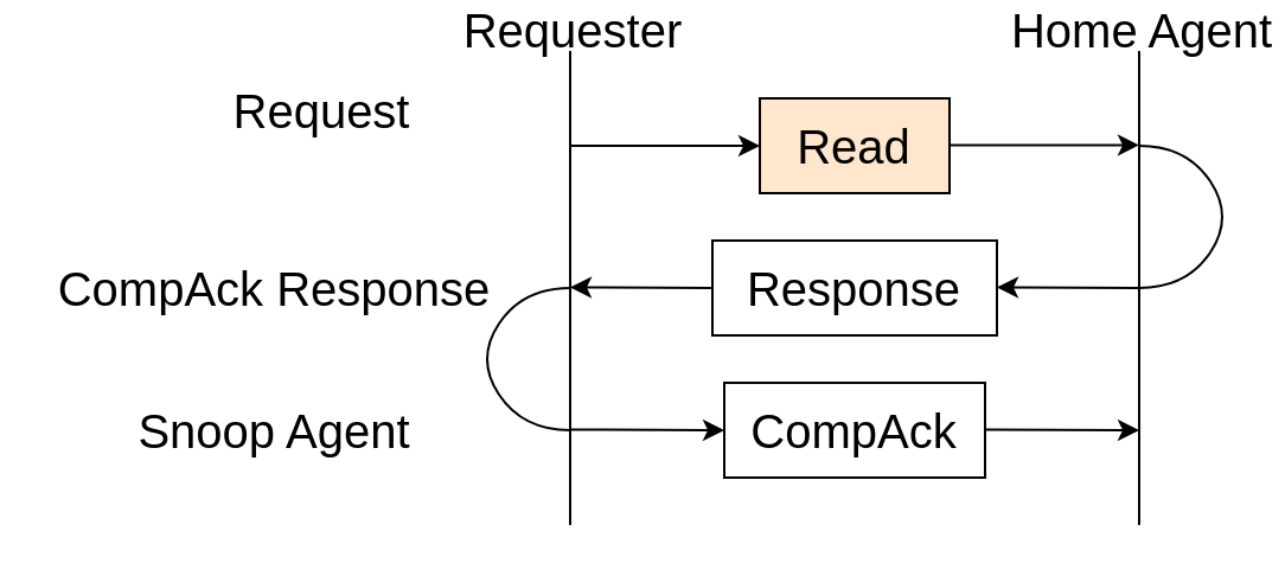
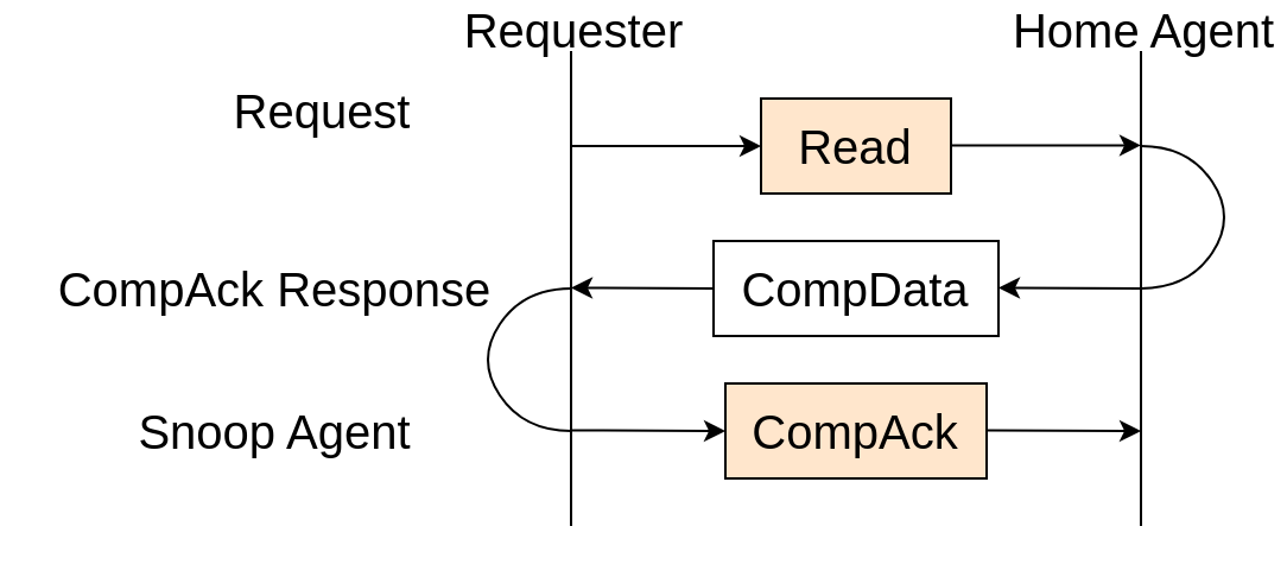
  <mxCell id="0" />
  <mxCell id="1" parent="0" />
  <mxCell id="2" value="" style="endArrow=none;html=1;rounded=0;" edge="1" parent="1"><mxGeometry width="50" height="50" relative="1" as="geometry"><mxPoint x="240" y="220" as="sourcePoint" /><mxPoint x="240" y="20" as="targetPoint" /></mxGeometry></mxCell>
  <mxCell id="3" value="&lt;font style=&quot;font-size: 20px;&quot;&gt;Requester&lt;/font&gt;" style="edgeLabel;html=1;align=center;verticalAlign=middle;resizable=0;points=[];labelBackgroundColor=none;" connectable="0" vertex="1" parent="2"><mxGeometry x="0.26" y="-3" relative="1" as="geometry"><mxPoint x="-3" y="-84" as="offset" /></mxGeometry></mxCell>
  <mxCell id="4" value="" style="endArrow=none;html=1;rounded=0;" edge="1" parent="1"><mxGeometry width="50" height="50" relative="1" as="geometry"><mxPoint x="480" y="220" as="sourcePoint" /><mxPoint x="480" y="20" as="targetPoint" /></mxGeometry></mxCell>
  <mxCell id="5" value="&lt;font style=&quot;font-size: 20px;&quot;&gt;Home Agent&lt;/font&gt;" style="edgeLabel;html=1;align=center;verticalAlign=middle;resizable=0;points=[];labelBackgroundColor=none;" connectable="0" vertex="1" parent="4"><mxGeometry x="0.26" y="-3" relative="1" as="geometry"><mxPoint x="-3" y="-84" as="offset" /></mxGeometry></mxCell>
  <mxCell id="6" value="Read" style="rounded=0;whiteSpace=wrap;html=1;labelBackgroundColor=none;fontSize=20;fillColor=#ffe6cc;" vertex="1" parent="1"><mxGeometry x="320" y="40" width="80" height="40" as="geometry" /></mxCell>
- <mxCell id="7" value="Response" style="rounded=0;whiteSpace=wrap;html=1;labelBackgroundColor=none;fontSize=20;" vertex="1" parent="1"><mxGeometry x="300" y="100" width="120" height="40" as="geometry" /></mxCell>
- <mxCell id="8" value="CompAck" style="rounded=0;whiteSpace=wrap;html=1;labelBackgroundColor=none;fontSize=20;" vertex="1" parent="1"><mxGeometry x="305" y="160" width="110" height="40" as="geometry" /></mxCell>
+ <mxCell id="7" value="CompData" style="rounded=0;whiteSpace=wrap;html=1;labelBackgroundColor=none;fontSize=20;" vertex="1" parent="1"><mxGeometry x="300" y="100" width="120" height="40" as="geometry" /></mxCell>
+ <mxCell id="8" value="CompAck" style="rounded=0;whiteSpace=wrap;html=1;labelBackgroundColor=none;fontSize=20;fillColor=#ffe6cc;" vertex="1" parent="1"><mxGeometry x="305" y="160" width="110" height="40" as="geometry" /></mxCell>
  <mxCell id="9" value="" style="endArrow=classic;html=1;rounded=0;fontSize=20;entryX=0;entryY=0.5;entryDx=0;entryDy=0;" edge="1" parent="1" target="6"><mxGeometry width="50" height="50" relative="1" as="geometry"><mxPoint x="240" y="60" as="sourcePoint" /><mxPoint x="130" y="70" as="targetPoint" /></mxGeometry></mxCell>
  <mxCell id="10" value="" style="endArrow=classic;html=1;rounded=0;fontSize=20;entryX=0;entryY=0.5;entryDx=0;entryDy=0;" edge="1" parent="1"><mxGeometry width="50" height="50" relative="1" as="geometry"><mxPoint x="400" y="59.72" as="sourcePoint" /><mxPoint x="480" y="59.72" as="targetPoint" /></mxGeometry></mxCell>
  <mxCell id="11" value="" style="endArrow=classic;html=1;rounded=0;fontSize=20;" edge="1" parent="1"><mxGeometry width="50" height="50" relative="1" as="geometry"><mxPoint x="415" y="179.72" as="sourcePoint" /><mxPoint x="480" y="180" as="targetPoint" /></mxGeometry></mxCell>
  <mxCell id="12" value="" style="endArrow=classic;html=1;rounded=0;fontSize=20;" edge="1" parent="1"><mxGeometry width="50" height="50" relative="1" as="geometry"><mxPoint x="240" y="179.72" as="sourcePoint" /><mxPoint x="305" y="180" as="targetPoint" /></mxGeometry></mxCell>
  <mxCell id="13" value="" style="endArrow=classic;html=1;rounded=0;fontSize=20;" edge="1" parent="1"><mxGeometry width="50" height="50" relative="1" as="geometry"><mxPoint x="480" y="120" as="sourcePoint" /><mxPoint x="420" y="119.72" as="targetPoint" /></mxGeometry></mxCell>
  <mxCell id="14" value="" style="endArrow=classic;html=1;rounded=0;fontSize=20;" edge="1" parent="1"><mxGeometry width="50" height="50" relative="1" as="geometry"><mxPoint x="300" y="120" as="sourcePoint" /><mxPoint x="240" y="119.72" as="targetPoint" /></mxGeometry></mxCell>
  <mxCell id="15" value="" style="endArrow=none;html=1;fontSize=20;strokeColor=default;curved=1;" edge="1" parent="1"><mxGeometry width="50" height="50" relative="1" as="geometry"><mxPoint x="480" y="120" as="sourcePoint" /><mxPoint x="480" y="60" as="targetPoint" /><Array as="points"><mxPoint x="500" y="120" /><mxPoint x="520" y="90" /><mxPoint x="500" y="60" /></Array></mxGeometry></mxCell>
  <mxCell id="16" value="" style="endArrow=none;html=1;fontSize=20;strokeColor=default;curved=1;" edge="1" parent="1"><mxGeometry width="50" height="50" relative="1" as="geometry"><mxPoint x="240" y="120" as="sourcePoint" /><mxPoint x="240" y="180" as="targetPoint" /><Array as="points"><mxPoint x="220" y="120" /><mxPoint x="200" y="150" /><mxPoint x="220" y="180" /></Array></mxGeometry></mxCell>
  <mxCell id="17" value="Request" style="text;html=1;align=center;verticalAlign=middle;resizable=0;points=[];autosize=1;strokeColor=none;fillColor=none;fontSize=20;" vertex="1" parent="1"><mxGeometry x="85" y="25" width="100" height="40" as="geometry" /></mxCell>
  <mxCell id="18" value="CompAck Response" style="text;html=1;align=center;verticalAlign=middle;resizable=0;points=[];autosize=1;strokeColor=none;fillColor=none;fontSize=20;" vertex="1" parent="1"><mxGeometry x="20" y="100" width="190" height="40" as="geometry" /></mxCell>
  <mxCell id="19" value="Snoop Agent" style="text;html=1;align=center;verticalAlign=middle;resizable=0;points=[];autosize=1;strokeColor=none;fillColor=none;fontSize=20;" vertex="1" parent="1"><mxGeometry x="25" y="160" width="180" height="40" as="geometry" /></mxCell>
